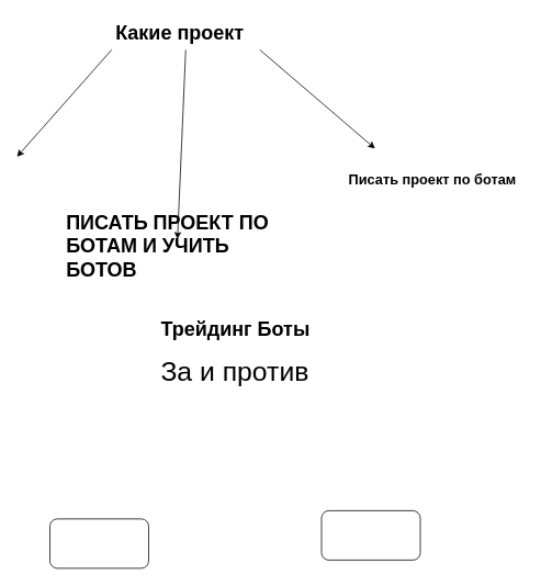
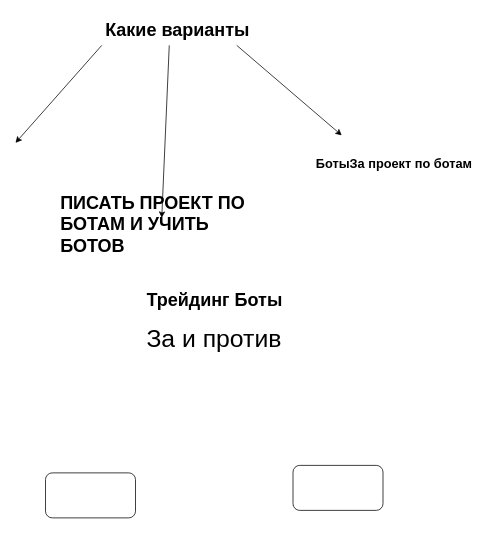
  <mxCell id="0" />
  <mxCell id="1" parent="0" />
  <mxCell id="2" value="" style="rounded=1;whiteSpace=wrap;html=1;align=left;" vertex="1" parent="1"><mxGeometry x="60" y="630" width="120" height="60" as="geometry" /></mxCell>
  <mxCell id="3" value="" style="rounded=1;whiteSpace=wrap;html=1;" vertex="1" parent="1"><mxGeometry x="390" y="620" width="120" height="60" as="geometry" /></mxCell>
  <mxCell id="4" value="&lt;h1&gt;Трейдинг Боты&lt;/h1&gt;&lt;p&gt;&lt;font style=&quot;font-size: 33px;&quot;&gt;За и против&lt;/font&gt;&lt;/p&gt;" style="text;html=1;strokeColor=none;fillColor=none;spacing=5;spacingTop=-20;whiteSpace=wrap;overflow=hidden;rounded=0;" vertex="1" parent="1"><mxGeometry x="190" y="380" width="190" height="120" as="geometry" /></mxCell>
- <mxCell id="5" value="&lt;h1&gt;Какие проект&lt;/h1&gt;&lt;p&gt;&lt;br&gt;&lt;/p&gt;" style="text;html=1;strokeColor=none;fillColor=none;spacing=5;spacingTop=-20;whiteSpace=wrap;overflow=hidden;rounded=0;" vertex="1" parent="1"><mxGeometry x="135" y="20" width="240" height="60" as="geometry" /></mxCell>
+ <mxCell id="5" value="&lt;h1&gt;Какие варианты&lt;/h1&gt;&lt;p&gt;&lt;br&gt;&lt;/p&gt;" style="text;html=1;strokeColor=none;fillColor=none;spacing=5;spacingTop=-20;whiteSpace=wrap;overflow=hidden;rounded=0;" vertex="1" parent="1"><mxGeometry x="135" y="20" width="240" height="60" as="geometry" /></mxCell>
  <mxCell id="6" value="" style="endArrow=classic;html=1;rounded=0;" edge="1" parent="1"><mxGeometry width="50" height="50" relative="1" as="geometry"><mxPoint x="135" y="60" as="sourcePoint" /><mxPoint x="20" y="190" as="targetPoint" /><Array as="points" /></mxGeometry></mxCell>
  <mxCell id="7" value="" style="endArrow=classic;html=1;rounded=0;" edge="1" parent="1"><mxGeometry width="50" height="50" relative="1" as="geometry"><mxPoint x="225" y="60" as="sourcePoint" /><mxPoint x="215" y="290" as="targetPoint" /><Array as="points" /></mxGeometry></mxCell>
  <mxCell id="8" value="" style="endArrow=classic;html=1;rounded=0;" edge="1" parent="1"><mxGeometry width="50" height="50" relative="1" as="geometry"><mxPoint x="315" y="60" as="sourcePoint" /><mxPoint x="455" y="180" as="targetPoint" /></mxGeometry></mxCell>
  <mxCell id="9" value="&lt;h1&gt;ПИСАТЬ ПРОЕКТ ПО БОТАМ И УЧИТЬ БОТОВ&lt;/h1&gt;" style="text;html=1;strokeColor=none;fillColor=none;spacing=5;spacingTop=-20;whiteSpace=wrap;overflow=hidden;rounded=0;" vertex="1" parent="1"><mxGeometry x="75" y="250" width="290" height="100" as="geometry" /></mxCell>
- <mxCell id="10" value="&lt;font size=&quot;1&quot; style=&quot;&quot;&gt;&lt;b style=&quot;font-size: 17px;&quot;&gt;Писать проект по ботам&lt;/b&gt;&lt;/font&gt;" style="text;html=1;strokeColor=none;fillColor=none;align=center;verticalAlign=middle;whiteSpace=wrap;rounded=0;" vertex="1" parent="1"><mxGeometry x="415" y="180" width="220" height="78" as="geometry" /></mxCell>
+ <mxCell id="10" value="&lt;font size=&quot;1&quot; style=&quot;&quot;&gt;&lt;b style=&quot;font-size: 17px;&quot;&gt;БотыЗа проект по ботам&lt;/b&gt;&lt;/font&gt;" style="text;html=1;strokeColor=none;fillColor=none;align=center;verticalAlign=middle;whiteSpace=wrap;rounded=0;" vertex="1" parent="1"><mxGeometry x="415" y="180" width="220" height="78" as="geometry" /></mxCell>
